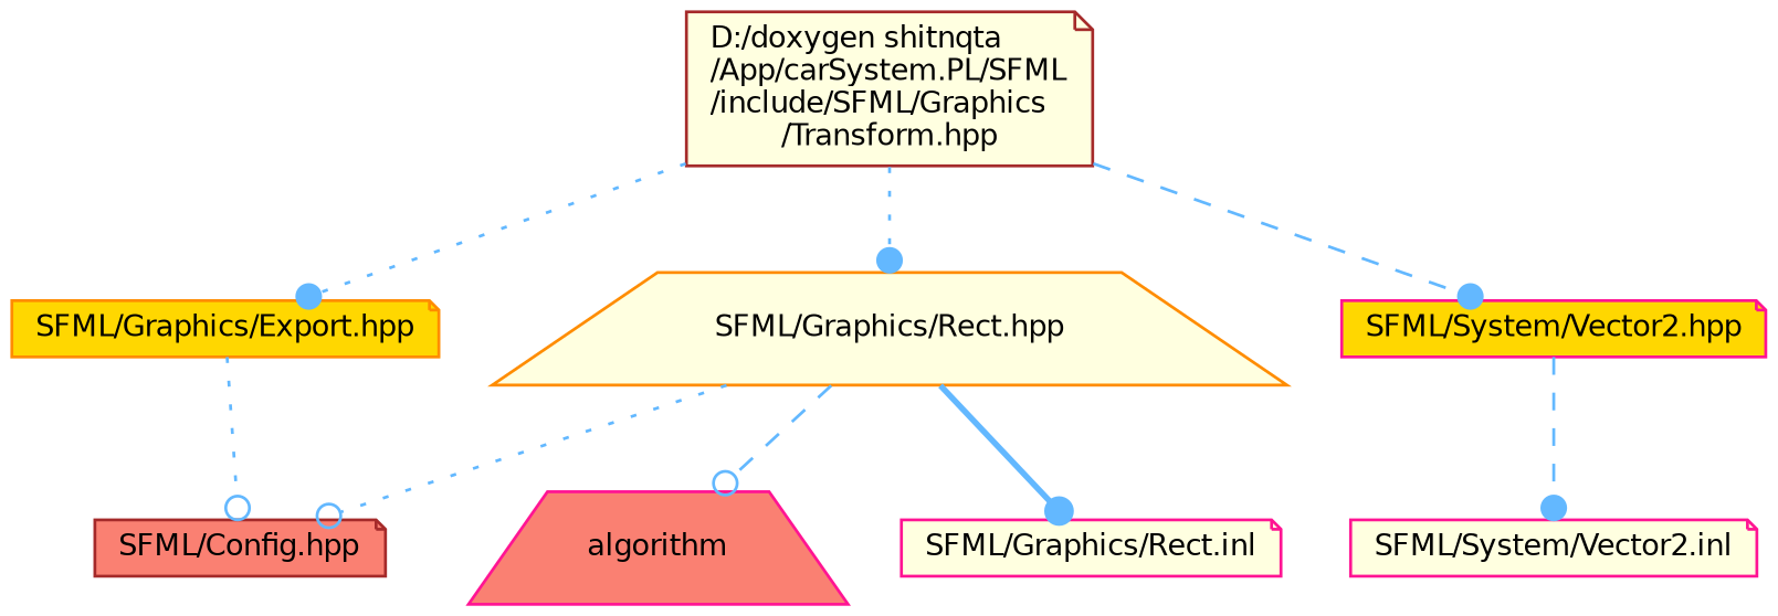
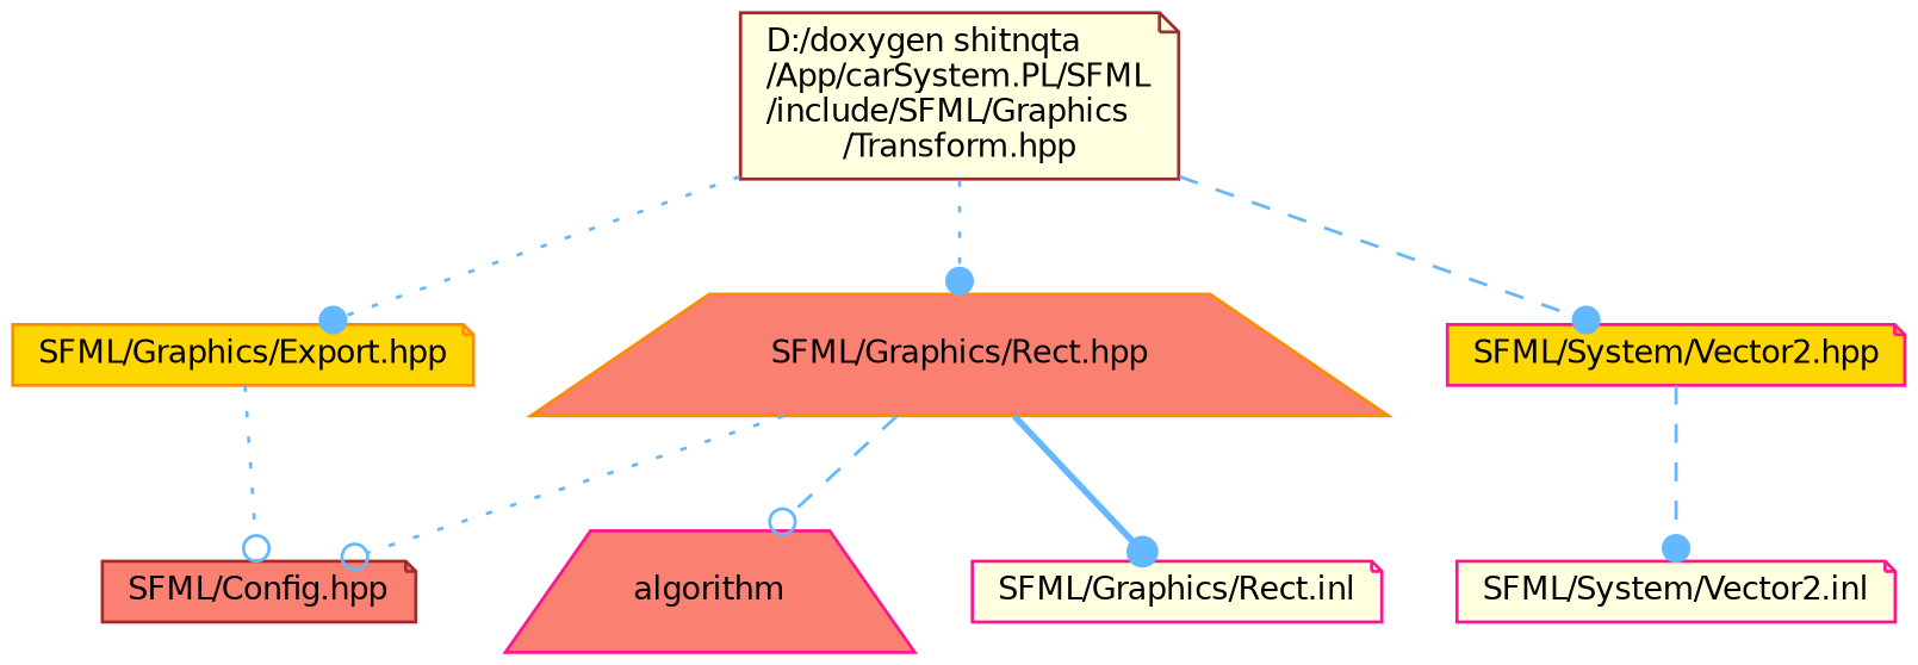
  digraph {
    node [color=deeppink fillcolor=lightyellow fontname=Helvetica fontsize=10 shape=note style=filled]
    edge [arrowhead=dot color=steelblue1 fontname=Helvetica fontsize=10 labelfontname=Helvetica labelfontsize=10 style=dotted]
    n1 [color=brown fontcolor=black height=0.2 label="D:/doxygen shitnqta\l/App/carSystem.PL/SFML\l/include/SFML/Graphics\l/Transform.hpp" width=0.4]
    n2 [color=darkorange fillcolor=gold height=0.2 label="SFML/Graphics/Export.hpp" width=0.4]
-   n3 [color=darkorange height=0.2 label="SFML/Graphics/Rect.hpp" shape=trapezium width=0.4]
+   n3 [color=darkorange fillcolor=salmon height=0.2 label="SFML/Graphics/Rect.hpp" shape=trapezium width=0.4]
    n4 [fillcolor=gold height=0.2 label="SFML/System/Vector2.hpp" width=0.4]
    n5 [color=brown fillcolor=salmon height=0.2 label="SFML/Config.hpp" width=0.4]
    n6 [fillcolor=salmon height=0.2 label=algorithm shape=trapezium width=0.4]
    n7 [height=0.2 label="SFML/Graphics/Rect.inl" width=0.4]
    n8 [height=0.2 label="SFML/System/Vector2.inl" width=0.4]
    n1 -> n2
    n1 -> n3
    n1 -> n4 [style=dashed]
    n2 -> n5 [arrowhead=odot]
    n3 -> n5 [arrowhead=odot]
    n3 -> n6 [arrowhead=odot style=dashed]
    n3 -> n7 [style=bold]
    n4 -> n8 [style=dashed]
  }
